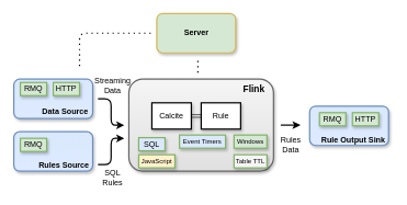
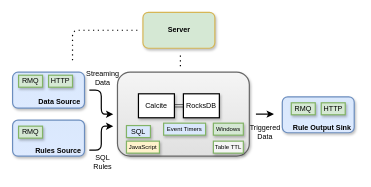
  <mxCell id="0" />
  <mxCell id="1" parent="0" />
  <mxCell id="2" value="" style="rounded=1;whiteSpace=wrap;html=1;strokeWidth=2;shadow=1;fillColor=#f5f5f5;fontColor=#333333;strokeColor=#666666;gradientColor=#E0E0E0;" vertex="1" parent="1"><mxGeometry x="195" y="120" width="220" height="140" as="geometry" /></mxCell>
  <mxCell id="3" value="" style="rounded=1;whiteSpace=wrap;html=1;strokeWidth=2;shadow=1;fillColor=#dae8fc;strokeColor=#6c8ebf;gradientColor=#DDEAFF;" vertex="1" parent="1"><mxGeometry x="20" y="120" width="120" height="60" as="geometry" /></mxCell>
  <mxCell id="4" value="&lt;b&gt;&lt;br&gt;&lt;/b&gt;" style="rounded=1;whiteSpace=wrap;html=1;strokeWidth=2;shadow=1;fillColor=#dae8fc;strokeColor=#6c8ebf;gradientColor=#DDEAFF;" vertex="1" parent="1"><mxGeometry x="20" y="200" width="120" height="60" as="geometry" /></mxCell>
- <mxCell id="5" value="&lt;font style=&quot;font-size: 14px;&quot;&gt;&lt;b&gt;Flink&lt;/b&gt;&lt;/font&gt;" style="text;html=1;align=center;verticalAlign=middle;resizable=0;points=[];autosize=1;strokeColor=none;fillColor=none;" vertex="1" parent="1"><mxGeometry x="355" y="120" width="60" height="30" as="geometry" /></mxCell>
  <mxCell id="6" value="" style="group" vertex="1" connectable="0" parent="1"><mxGeometry x="230" y="170" width="135" height="60" as="geometry" /></mxCell>
  <mxCell id="7" value="Calcite" style="rounded=0;whiteSpace=wrap;html=1;strokeWidth=2;shadow=1;" vertex="1" parent="6"><mxGeometry y="-14" width="60" height="40" as="geometry" /></mxCell>
- <mxCell id="8" value="Rule" style="rounded=0;whiteSpace=wrap;html=1;strokeWidth=2;shadow=1;" vertex="1" parent="6"><mxGeometry x="75" y="-14" width="60" height="40" as="geometry" /></mxCell>
+ <mxCell id="8" value="RocksDB" style="rounded=0;whiteSpace=wrap;html=1;strokeWidth=2;shadow=1;" vertex="1" parent="6"><mxGeometry x="75" y="-14" width="60" height="40" as="geometry" /></mxCell>
  <mxCell id="9" value="" style="shape=link;html=1;rounded=0;shadow=1;entryX=0;entryY=0.5;entryDx=0;entryDy=0;exitX=1;exitY=0.5;exitDx=0;exitDy=0;" edge="1" parent="6" source="7" target="8"><mxGeometry width="100" relative="1" as="geometry"><mxPoint x="33" y="-220" as="sourcePoint" /><mxPoint x="63" y="-220" as="targetPoint" /></mxGeometry></mxCell>
  <mxCell id="10" value="SQL" style="rounded=0;whiteSpace=wrap;html=1;strokeWidth=2;shadow=1;fillColor=#dae8fc;strokeColor=#82b366;" vertex="1" parent="6"><mxGeometry x="-20" y="39" width="40" height="20" as="geometry" /></mxCell>
  <mxCell id="11" value="" style="endArrow=classic;html=1;rounded=1;shadow=0;strokeWidth=2;" edge="1" parent="1"><mxGeometry width="50" height="50" relative="1" as="geometry"><mxPoint x="148" y="150" as="sourcePoint" /><mxPoint x="188" y="190" as="targetPoint" /><Array as="points"><mxPoint x="168" y="150" /><mxPoint x="168" y="190" /></Array></mxGeometry></mxCell>
  <mxCell id="12" value="" style="endArrow=classic;html=1;rounded=1;shadow=0;strokeWidth=2;" edge="1" parent="1"><mxGeometry width="50" height="50" relative="1" as="geometry"><mxPoint x="148" y="250" as="sourcePoint" /><mxPoint x="188" y="210" as="targetPoint" /><Array as="points"><mxPoint x="168" y="250" /><mxPoint x="168" y="210" /></Array></mxGeometry></mxCell>
  <mxCell id="13" value="SQL &lt;br&gt;Rules" style="text;html=1;align=center;verticalAlign=middle;resizable=0;points=[];autosize=1;strokeColor=none;fillColor=none;" vertex="1" parent="1"><mxGeometry x="145" y="250" width="50" height="40" as="geometry" /></mxCell>
  <mxCell id="14" value="Streaming&lt;br&gt;Data" style="text;html=1;align=center;verticalAlign=middle;resizable=0;points=[];autosize=1;strokeColor=none;fillColor=none;" vertex="1" parent="1"><mxGeometry x="130" y="110" width="80" height="40" as="geometry" /></mxCell>
  <mxCell id="15" value="&lt;b&gt;Server&lt;/b&gt;" style="rounded=1;whiteSpace=wrap;html=1;strokeWidth=2;shadow=1;fillColor=#d5e8d4;strokeColor=#d6b656;" vertex="1" parent="1"><mxGeometry x="237.5" y="20" width="120" height="60" as="geometry" /></mxCell>
  <mxCell id="16" value="" style="endArrow=none;dashed=1;html=1;dashPattern=1 3;strokeWidth=2;rounded=1;shadow=0;fontSize=14;" edge="1" parent="1"><mxGeometry width="50" height="50" relative="1" as="geometry"><mxPoint x="120" y="100" as="sourcePoint" /><mxPoint x="230" y="50" as="targetPoint" /><Array as="points"><mxPoint x="120" y="50" /></Array></mxGeometry></mxCell>
  <mxCell id="17" value="" style="endArrow=none;dashed=1;html=1;dashPattern=1 3;strokeWidth=2;rounded=1;shadow=0;fontSize=14;" edge="1" parent="1"><mxGeometry width="50" height="50" relative="1" as="geometry"><mxPoint x="300" y="110" as="sourcePoint" /><mxPoint x="300" y="90" as="targetPoint" /></mxGeometry></mxCell>
  <mxCell id="18" value="" style="rounded=1;whiteSpace=wrap;html=1;strokeWidth=2;shadow=1;fillColor=#dae8fc;strokeColor=#6c8ebf;gradientColor=#DDEAFF;" vertex="1" parent="1"><mxGeometry x="470" y="161" width="120" height="60" as="geometry" /></mxCell>
  <mxCell id="19" value="&lt;font style=&quot;font-size: 12px;&quot;&gt;&lt;b&gt;Rules Source&lt;/b&gt;&lt;/font&gt;" style="text;html=1;align=center;verticalAlign=middle;resizable=0;points=[];autosize=1;strokeColor=none;fillColor=none;fontSize=14;" vertex="1" parent="1"><mxGeometry x="46" y="235" width="100" height="30" as="geometry" /></mxCell>
  <mxCell id="20" value="&lt;font style=&quot;font-size: 12px;&quot;&gt;&lt;b&gt;Data Source&lt;br&gt;&lt;/b&gt;&lt;/font&gt;" style="text;html=1;align=center;verticalAlign=middle;resizable=0;points=[];autosize=1;strokeColor=none;fillColor=none;fontSize=14;" vertex="1" parent="1"><mxGeometry x="53" y="154" width="90" height="30" as="geometry" /></mxCell>
  <mxCell id="21" value="RMQ" style="rounded=0;whiteSpace=wrap;html=1;strokeWidth=2;shadow=1;fillColor=#d5e8d4;strokeColor=#82b366;" vertex="1" parent="1"><mxGeometry x="30" y="210" width="40" height="20" as="geometry" /></mxCell>
  <mxCell id="22" value="RMQ" style="rounded=0;whiteSpace=wrap;html=1;strokeWidth=2;shadow=1;fillColor=#d5e8d4;strokeColor=#82b366;" vertex="1" parent="1"><mxGeometry x="30" y="125" width="40" height="20" as="geometry" /></mxCell>
  <mxCell id="23" value="HTTP" style="rounded=0;whiteSpace=wrap;html=1;strokeWidth=2;shadow=1;fillColor=#d5e8d4;strokeColor=#82b366;" vertex="1" parent="1"><mxGeometry x="80" y="125" width="40" height="20" as="geometry" /></mxCell>
  <mxCell id="24" value="&lt;b&gt;Rule Output Sink&lt;br&gt;&lt;/b&gt;" style="text;html=1;align=center;verticalAlign=middle;resizable=0;points=[];autosize=1;strokeColor=none;fillColor=none;fontSize=12;" vertex="1" parent="1"><mxGeometry x="476" y="198" width="120" height="30" as="geometry" /></mxCell>
  <mxCell id="25" value="RMQ" style="rounded=0;whiteSpace=wrap;html=1;strokeWidth=2;shadow=1;fillColor=#d5e8d4;strokeColor=#82b366;" vertex="1" parent="1"><mxGeometry x="485" y="171" width="40" height="20" as="geometry" /></mxCell>
  <mxCell id="26" value="HTTP" style="rounded=0;whiteSpace=wrap;html=1;strokeWidth=2;shadow=1;fillColor=#d5e8d4;strokeColor=#82b366;" vertex="1" parent="1"><mxGeometry x="535" y="171" width="40" height="20" as="geometry" /></mxCell>
  <mxCell id="27" value="" style="endArrow=classic;html=1;rounded=1;shadow=0;strokeWidth=2;fontSize=12;" edge="1" parent="1"><mxGeometry width="50" height="50" relative="1" as="geometry"><mxPoint x="426" y="189.9" as="sourcePoint" /><mxPoint x="456" y="189.9" as="targetPoint" /></mxGeometry></mxCell>
- <mxCell id="28" value="Rules&lt;br&gt;Data" style="text;html=1;align=center;verticalAlign=middle;resizable=0;points=[];autosize=1;strokeColor=none;fillColor=none;fontSize=12;" vertex="1" parent="1"><mxGeometry x="406" y="200" width="70" height="40" as="geometry" /></mxCell>
+ <mxCell id="28" value="Triggered&lt;br&gt;Data" style="text;html=1;align=center;verticalAlign=middle;resizable=0;points=[];autosize=1;strokeColor=none;fillColor=none;fontSize=12;" vertex="1" parent="1"><mxGeometry x="406" y="200" width="70" height="40" as="geometry" /></mxCell>
  <mxCell id="29" value="&lt;font style=&quot;font-size: 10px;&quot;&gt;Event &lt;font style=&quot;font-size: 10px;&quot;&gt;Timers&lt;/font&gt;&lt;/font&gt;" style="rounded=0;whiteSpace=wrap;html=1;strokeWidth=2;shadow=1;fillColor=#dae8fc;strokeColor=#82b366;" vertex="1" parent="1"><mxGeometry x="272" y="205" width="70" height="20" as="geometry" /></mxCell>
  <mxCell id="30" value="&lt;font style=&quot;font-size: 10px;&quot;&gt;JavaScript&lt;/font&gt;" style="rounded=0;whiteSpace=wrap;html=1;strokeWidth=2;shadow=1;fillColor=#fff2cc;strokeColor=#82b366;" vertex="1" parent="1"><mxGeometry x="210" y="235" width="55" height="20" as="geometry" /></mxCell>
  <mxCell id="31" value="&lt;font style=&quot;font-size: 10px;&quot;&gt;Windows&lt;/font&gt;" style="rounded=0;whiteSpace=wrap;html=1;strokeWidth=2;shadow=1;fillColor=#d5e8d4;strokeColor=#82b366;" vertex="1" parent="1"><mxGeometry x="355" y="205" width="50" height="20" as="geometry" /></mxCell>
  <mxCell id="32" value="&lt;font style=&quot;font-size: 10px;&quot;&gt;Table TTL&lt;br&gt;&lt;/font&gt;" style="rounded=0;whiteSpace=wrap;html=1;strokeWidth=2;shadow=1;fillColor=#f5f5f5;strokeColor=#82b366;" vertex="1" parent="1"><mxGeometry x="355" y="235" width="50" height="20" as="geometry" /></mxCell>
